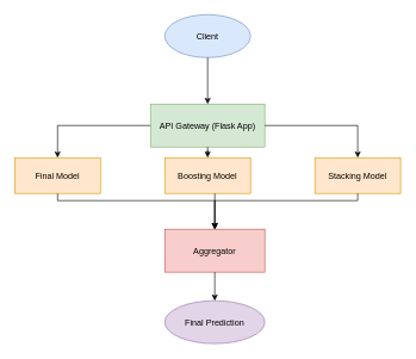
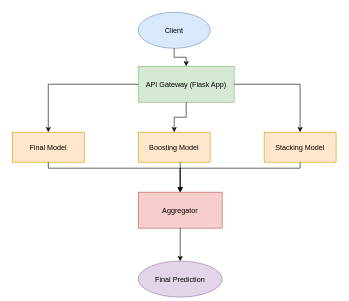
  <mxCell id="0" />
  <mxCell id="1" parent="0" />
  <mxCell id="2" value="Client" style="shape=ellipse;fillColor=#dae8fc;strokeColor=#6c8ebf;" parent="1" vertex="1"><mxGeometry x="230" y="20" width="120" height="60" as="geometry" /></mxCell>
- <mxCell id="3" value="API Gateway (Flask App)" style="shape=rectangle;fillColor=#d5e8d4;strokeColor=#82b366;" parent="1" vertex="1"><mxGeometry x="210" y="145" width="160" height="60" as="geometry" /></mxCell>
+ <mxCell id="3" value="API Gateway (Flask App)" style="shape=rectangle;fillColor=#d5e8d4;strokeColor=#82b366;" parent="1" vertex="1"><mxGeometry x="230" y="110" width="160" height="60" as="geometry" /></mxCell>
  <mxCell id="4" value="Final Model" style="shape=rectangle;fillColor=#ffe6cc;strokeColor=#d79b00;" parent="1" vertex="1"><mxGeometry x="20" y="220" width="120" height="50" as="geometry" /></mxCell>
  <mxCell id="5" value="Boosting Model" style="shape=rectangle;fillColor=#ffe6cc;strokeColor=#d79b00;" parent="1" vertex="1"><mxGeometry x="230" y="220" width="120" height="50" as="geometry" /></mxCell>
  <mxCell id="6" value="Stacking Model" style="shape=rectangle;fillColor=#ffe6cc;strokeColor=#d79b00;" parent="1" vertex="1"><mxGeometry x="440" y="220" width="120" height="50" as="geometry" /></mxCell>
  <mxCell id="7" value="Aggregator" style="shape=rectangle;fillColor=#f8cecc;strokeColor=#b85450;" parent="1" vertex="1"><mxGeometry x="230" y="320" width="140" height="60" as="geometry" /></mxCell>
- <mxCell id="8" value="Final Prediction" style="shape=ellipse;fillColor=#e1d5e7;strokeColor=#9673a6;" parent="1" vertex="1"><mxGeometry x="230" y="420" width="140" height="60" as="geometry" /></mxCell>
+ <mxCell id="8" value="Final Prediction" style="shape=ellipse;fillColor=#e1d5e7;strokeColor=#9673a6;" parent="1" vertex="1"><mxGeometry x="230" y="435" width="140" height="60" as="geometry" /></mxCell>
  <mxCell id="9" style="edgeStyle=orthogonalEdgeStyle;rounded=0;orthogonalLoop=1;" parent="1" source="2" target="3" edge="1"><mxGeometry relative="1" as="geometry" /></mxCell>
  <mxCell id="10" style="edgeStyle=orthogonalEdgeStyle;rounded=0;orthogonalLoop=1;" parent="1" source="3" target="4" edge="1"><mxGeometry relative="1" as="geometry" /></mxCell>
  <mxCell id="11" style="edgeStyle=orthogonalEdgeStyle;rounded=0;orthogonalLoop=1;" parent="1" source="3" target="5" edge="1"><mxGeometry relative="1" as="geometry" /></mxCell>
  <mxCell id="12" style="edgeStyle=orthogonalEdgeStyle;rounded=0;orthogonalLoop=1;" parent="1" source="3" target="6" edge="1"><mxGeometry relative="1" as="geometry" /></mxCell>
  <mxCell id="13" style="edgeStyle=orthogonalEdgeStyle;rounded=0;orthogonalLoop=1;" parent="1" source="4" target="7" edge="1"><mxGeometry relative="1" as="geometry"><Array as="points"><mxPoint x="80" y="280" /><mxPoint x="300" y="280" /></Array></mxGeometry></mxCell>
  <mxCell id="14" style="edgeStyle=orthogonalEdgeStyle;rounded=0;orthogonalLoop=1;" parent="1" source="5" target="7" edge="1"><mxGeometry relative="1" as="geometry"><Array as="points"><mxPoint x="300" y="290" /><mxPoint x="300" y="290" /></Array></mxGeometry></mxCell>
  <mxCell id="15" style="edgeStyle=orthogonalEdgeStyle;rounded=0;orthogonalLoop=1;" parent="1" source="6" target="7" edge="1"><mxGeometry relative="1" as="geometry"><Array as="points"><mxPoint x="500" y="280" /><mxPoint x="300" y="280" /></Array></mxGeometry></mxCell>
  <mxCell id="16" style="edgeStyle=orthogonalEdgeStyle;rounded=0;orthogonalLoop=1;" parent="1" source="7" target="8" edge="1"><mxGeometry relative="1" as="geometry" /></mxCell>
